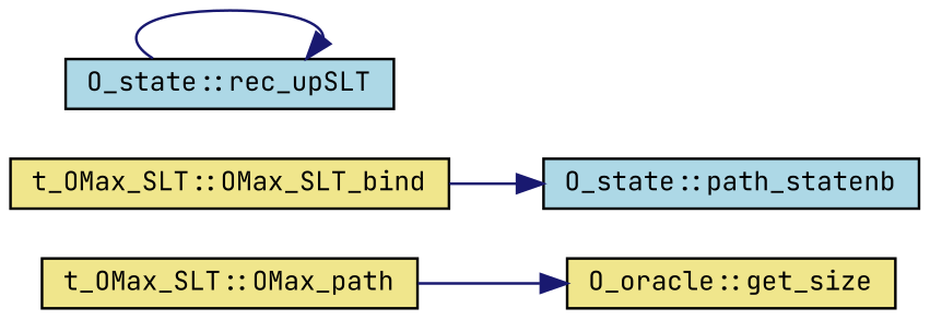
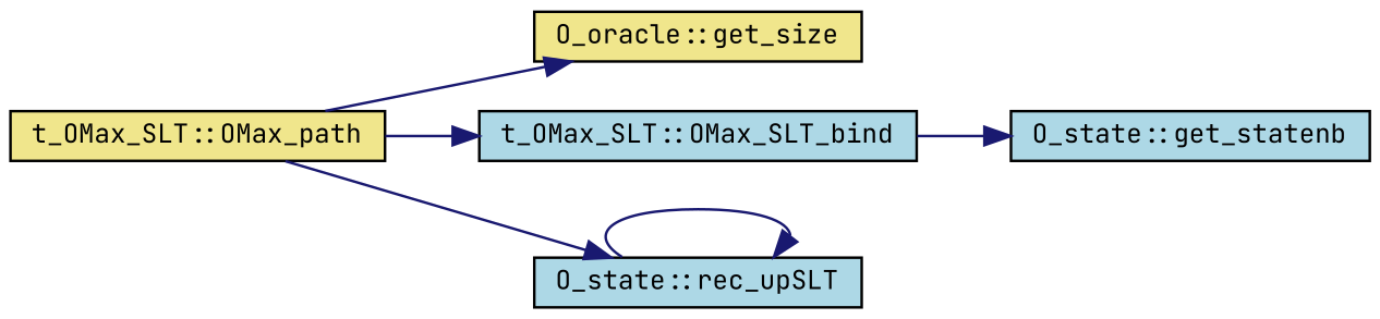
  digraph {
    fontname="JetBrains Mono"
    rankdir=LR
    node [color=black fillcolor=lightblue fontname="JetBrains Mono" fontsize=10 shape=record style=filled]
    edge [color=midnightblue fontname="JetBrains Mono" fontsize=10 labelfontname=FreeSans labelfontsize=10 style=solid]
    n1 [fillcolor=khaki fontcolor=black height=0.2 label="t_OMax_SLT::OMax_path" width=0.4]
    n2 [fillcolor=khaki height=0.2 label="O_oracle::get_size" width=0.4]
-   n3 [fillcolor=khaki height=0.2 label="t_OMax_SLT::OMax_SLT_bind" width=0.4]
+   n3 [height=0.2 label="t_OMax_SLT::OMax_SLT_bind" width=0.4]
    n4 [height=0.2 label="O_state::rec_upSLT" width=0.4]
-   n5 [height=0.2 label="O_state::path_statenb" width=0.4]
+   n5 [height=0.2 label="O_state::get_statenb" width=0.4]
    n1 -> n2
+   n1 -> n3
+   n1 -> n4
    n3 -> n5
    n4 -> n4
  }
